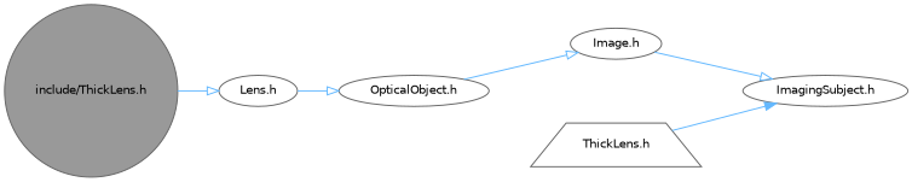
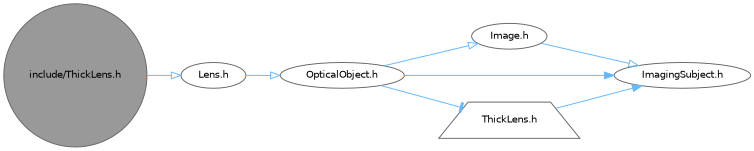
  digraph {
    rankdir=LR
    node [color=grey40 fillcolor=white fontname=Helvetica fontsize=10 shape=ellipse style=filled]
    edge [arrowhead=onormal color=steelblue1 fontname=Helvetica fontsize=10 labelfontname=Helvetica labelfontsize=10 style=solid]
    n1 [color=gray40 fillcolor=grey60 fontcolor=black height=0.2 label="include/ThickLens.h" shape=circle width=0.4]
    n2 [height=0.2 label="Lens.h" width=0.4]
    n3 [height=0.2 label="OpticalObject.h" width=0.4]
    n4 [height=0.2 label="Image.h" width=0.4]
    n5 [height=0.2 label="ImagingSubject.h" width=0.4]
    n6 [height=0.2 label="ThickLens.h" shape=trapezium width=0.4]
    n1 -> n2
    n2 -> n3
    n3 -> n4
+   n3 -> n5 [arrowhead=normal]
+   n3 -> n6 [arrowhead=tee]
    n4 -> n5
    n6 -> n5 [arrowhead=normal]
  }
